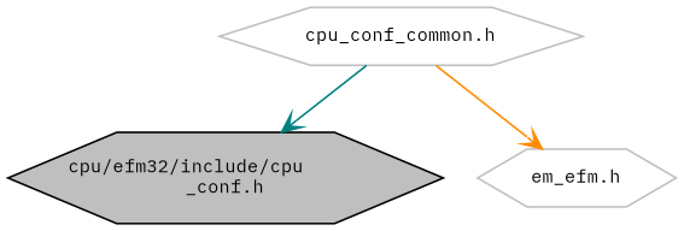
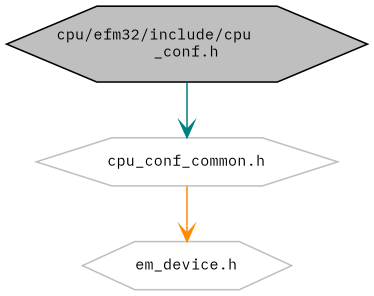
  digraph {
    fontname="IBM Plex Mono"
    node [color=grey75 fillcolor=white fontname="IBM Plex Mono" fontsize=10 shape=hexagon style=filled]
    edge [arrowhead=vee fontname="IBM Plex Mono" fontsize=10 labelfontname=Helvetica labelfontsize=10 style=solid]
    n1 [color=black fillcolor=grey75 fontcolor=black height=0.2 label="cpu/efm32/include/cpu\l_conf.h" width=0.4]
    n2 [height=0.2 label="cpu_conf_common.h" width=0.4]
-   n3 [height=0.2 label="em_efm.h" width=0.4]
-   n2 -> n1 [color=teal]
+   n3 [height=0.2 label="em_device.h" width=0.4]
+   n1 -> n2 [color=teal]
    n2 -> n3 [color=darkorange]
  }
